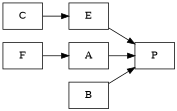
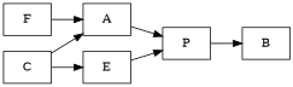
  digraph {
    rankdir=LR
    node [shape=box]
    C
    A
    E
    F
    P
    B
+   C -> A
    C -> E
    A -> P
    E -> P
    F -> A
-   B -> P
+   P -> B
  }
